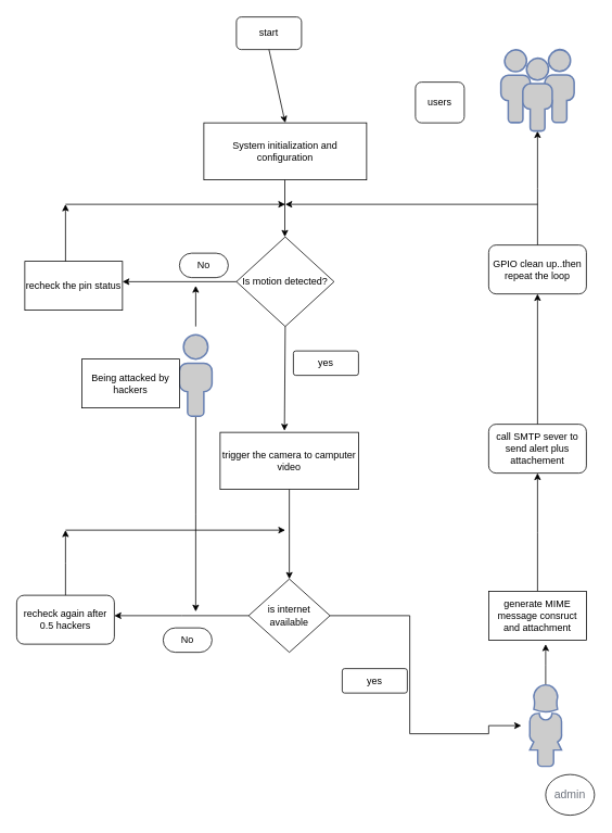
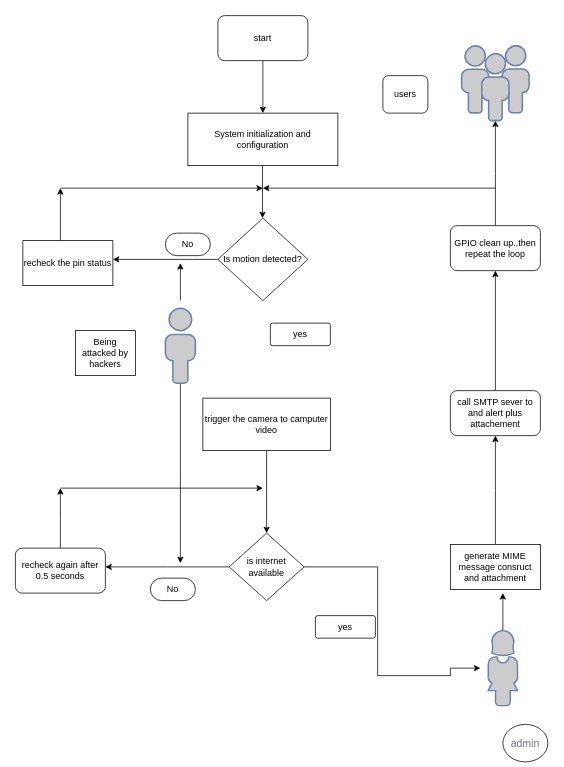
  <mxCell id="0" />
  <mxCell id="1" parent="0" />
- <mxCell id="2" value="start" style="rounded=1;whiteSpace=wrap;html=1;" parent="1" vertex="1"><mxGeometry x="290" y="20" width="80" height="40" as="geometry" /></mxCell>
+ <mxCell id="2" value="start" style="rounded=1;whiteSpace=wrap;html=1;" parent="1" vertex="1"><mxGeometry x="290" y="20" width="120" height="60" as="geometry" /></mxCell>
  <mxCell id="3" value="" style="endArrow=classic;html=1;exitX=0.5;exitY=1;exitDx=0;exitDy=0;" parent="1" source="2" edge="1"><mxGeometry width="50" height="50" relative="1" as="geometry"><mxPoint x="330" y="120" as="sourcePoint" /><mxPoint x="350" y="150" as="targetPoint" /></mxGeometry></mxCell>
  <mxCell id="4" value="System initialization and configuration" style="rounded=0;whiteSpace=wrap;html=1;" parent="1" vertex="1"><mxGeometry x="250" y="150" width="200" height="70" as="geometry" /></mxCell>
  <mxCell id="5" value="" style="endArrow=classic;html=1;exitX=0.5;exitY=1;exitDx=0;exitDy=0;" parent="1" edge="1"><mxGeometry width="50" height="50" relative="1" as="geometry"><mxPoint x="349.5" y="220" as="sourcePoint" /><mxPoint x="349.5" y="290" as="targetPoint" /></mxGeometry></mxCell>
  <mxCell id="6" value="Is motion detected?" style="rhombus;whiteSpace=wrap;html=1;" parent="1" vertex="1"><mxGeometry x="290" y="290" width="120" height="110" as="geometry" /></mxCell>
  <mxCell id="7" value="" style="endArrow=classic;html=1;exitX=0;exitY=0.5;exitDx=0;exitDy=0;" parent="1" source="6" edge="1"><mxGeometry width="50" height="50" relative="1" as="geometry"><mxPoint x="370" y="100" as="sourcePoint" /><mxPoint x="150" y="345" as="targetPoint" /></mxGeometry></mxCell>
  <mxCell id="8" value="No" style="rounded=1;whiteSpace=wrap;html=1;arcSize=50;" parent="1" vertex="1"><mxGeometry x="220" y="310" width="60" height="30" as="geometry" /></mxCell>
  <mxCell id="9" value="" style="endArrow=classic;html=1;" parent="1" edge="1"><mxGeometry width="50" height="50" relative="1" as="geometry"><mxPoint x="240" y="400" as="sourcePoint" /><mxPoint x="240" y="350" as="targetPoint" /></mxGeometry></mxCell>
  <mxCell id="10" style="edgeStyle=orthogonalEdgeStyle;rounded=0;orthogonalLoop=1;jettySize=auto;html=1;" parent="1" source="11" edge="1"><mxGeometry relative="1" as="geometry"><mxPoint x="240" y="750" as="targetPoint" /></mxGeometry></mxCell>
  <mxCell id="11" value="" style="fontColor=#0066CC;verticalAlign=top;verticalLabelPosition=bottom;labelPosition=center;align=center;html=1;outlineConnect=0;fillColor=#CCCCCC;strokeColor=#6881B3;gradientColor=none;gradientDirection=north;strokeWidth=2;shape=mxgraph.networks.user_male;" parent="1" vertex="1"><mxGeometry x="220" y="410" width="40" height="100" as="geometry" /></mxCell>
- <mxCell id="12" value="Being attacked by hackers" style="rounded=0;whiteSpace=wrap;html=1;" parent="1" vertex="1"><mxGeometry x="100" y="440" width="120" height="60" as="geometry" /></mxCell>
+ <mxCell id="12" value="Being attacked by hackers" style="rounded=0;whiteSpace=wrap;html=1;" parent="1" vertex="1"><mxGeometry x="100" y="440" width="80" height="60" as="geometry" /></mxCell>
  <mxCell id="13" value="recheck the pin status" style="rounded=0;whiteSpace=wrap;html=1;" parent="1" vertex="1"><mxGeometry x="30" y="320" width="120" height="60" as="geometry" /></mxCell>
  <mxCell id="14" value="" style="endArrow=classic;html=1;exitX=0.417;exitY=0;exitDx=0;exitDy=0;exitPerimeter=0;" parent="1" source="13" edge="1"><mxGeometry width="50" height="50" relative="1" as="geometry"><mxPoint x="80" y="310" as="sourcePoint" /><mxPoint x="80" y="250" as="targetPoint" /></mxGeometry></mxCell>
  <mxCell id="15" value="" style="endArrow=classic;html=1;" parent="1" edge="1"><mxGeometry width="50" height="50" relative="1" as="geometry"><mxPoint x="80" y="250" as="sourcePoint" /><mxPoint x="350" y="250" as="targetPoint" /></mxGeometry></mxCell>
- <mxCell id="16" value="" style="endArrow=classic;html=1;exitX=0.5;exitY=1;exitDx=0;exitDy=0;entryX=0.465;entryY=-0.029;entryDx=0;entryDy=0;entryPerimeter=0;" parent="1" source="6" target="20" edge="1"><mxGeometry width="50" height="50" relative="1" as="geometry"><mxPoint x="270" y="430" as="sourcePoint" /><mxPoint x="350" y="470" as="targetPoint" /></mxGeometry></mxCell>
  <mxCell id="17" value="yes" style="rounded=1;whiteSpace=wrap;html=1;arcSize=10;" parent="1" vertex="1"><mxGeometry x="360" y="430" width="80" height="30" as="geometry" /></mxCell>
  <mxCell id="18" style="edgeStyle=orthogonalEdgeStyle;rounded=0;orthogonalLoop=1;jettySize=auto;html=1;exitX=0.5;exitY=1;exitDx=0;exitDy=0;" parent="1" source="20" edge="1"><mxGeometry relative="1" as="geometry"><mxPoint x="355" y="600" as="targetPoint" /></mxGeometry></mxCell>
  <mxCell id="19" style="edgeStyle=orthogonalEdgeStyle;rounded=0;orthogonalLoop=1;jettySize=auto;html=1;" parent="1" source="20" edge="1"><mxGeometry relative="1" as="geometry"><mxPoint x="355" y="710" as="targetPoint" /></mxGeometry></mxCell>
  <mxCell id="20" value="trigger the camera to camputer video" style="rounded=0;whiteSpace=wrap;html=1;" parent="1" vertex="1"><mxGeometry x="270" y="530" width="170" height="70" as="geometry" /></mxCell>
  <mxCell id="21" style="edgeStyle=orthogonalEdgeStyle;rounded=0;orthogonalLoop=1;jettySize=auto;html=1;" parent="1" source="23" edge="1"><mxGeometry relative="1" as="geometry"><mxPoint x="140" y="755" as="targetPoint" /></mxGeometry></mxCell>
  <mxCell id="22" style="edgeStyle=orthogonalEdgeStyle;rounded=0;orthogonalLoop=1;jettySize=auto;html=1;exitX=1;exitY=0.5;exitDx=0;exitDy=0;" parent="1" source="23" edge="1"><mxGeometry relative="1" as="geometry"><mxPoint x="640" y="890" as="targetPoint" /><Array as="points"><mxPoint x="503" y="755" /><mxPoint x="503" y="900" /><mxPoint x="600" y="900" /></Array></mxGeometry></mxCell>
  <mxCell id="23" value="is internet available" style="rhombus;whiteSpace=wrap;html=1;" parent="1" vertex="1"><mxGeometry x="305" y="710" width="100" height="90" as="geometry" /></mxCell>
  <mxCell id="24" value="No" style="rounded=1;whiteSpace=wrap;html=1;arcSize=50;" parent="1" vertex="1"><mxGeometry x="200" y="770" width="60" height="30" as="geometry" /></mxCell>
  <mxCell id="25" style="edgeStyle=orthogonalEdgeStyle;rounded=0;orthogonalLoop=1;jettySize=auto;html=1;" parent="1" source="26" edge="1"><mxGeometry relative="1" as="geometry"><mxPoint x="80" y="650" as="targetPoint" /></mxGeometry></mxCell>
- <mxCell id="26" value="recheck again after 0.5 hackers" style="rounded=1;whiteSpace=wrap;html=1;" parent="1" vertex="1"><mxGeometry x="20" y="730" width="120" height="60" as="geometry" /></mxCell>
+ <mxCell id="26" value="recheck again after 0.5 seconds" style="rounded=1;whiteSpace=wrap;html=1;" parent="1" vertex="1"><mxGeometry x="20" y="730" width="120" height="60" as="geometry" /></mxCell>
  <mxCell id="27" value="" style="endArrow=classic;html=1;" parent="1" edge="1"><mxGeometry width="50" height="50" relative="1" as="geometry"><mxPoint x="80" y="650" as="sourcePoint" /><mxPoint x="350" y="650" as="targetPoint" /></mxGeometry></mxCell>
  <mxCell id="28" value="yes" style="rounded=1;whiteSpace=wrap;html=1;arcSize=10;" parent="1" vertex="1"><mxGeometry x="420" y="820" width="80" height="30" as="geometry" /></mxCell>
  <mxCell id="29" style="edgeStyle=orthogonalEdgeStyle;rounded=0;orthogonalLoop=1;jettySize=auto;html=1;exitX=0.5;exitY=0;exitDx=0;exitDy=0;" parent="1" source="30" edge="1"><mxGeometry relative="1" as="geometry"><mxPoint x="660" y="580" as="targetPoint" /></mxGeometry></mxCell>
  <mxCell id="30" value="generate MIME message consruct and attachment" style="rounded=0;whiteSpace=wrap;html=1;" parent="1" vertex="1"><mxGeometry x="600" y="725" width="120" height="60" as="geometry" /></mxCell>
  <mxCell id="31" style="edgeStyle=orthogonalEdgeStyle;rounded=0;orthogonalLoop=1;jettySize=auto;html=1;" parent="1" source="32" edge="1"><mxGeometry relative="1" as="geometry"><mxPoint x="660" y="360" as="targetPoint" /></mxGeometry></mxCell>
- <mxCell id="32" value="call SMTP sever to send alert plus attachement" style="rounded=1;whiteSpace=wrap;html=1;" parent="1" vertex="1"><mxGeometry x="600" y="520" width="120" height="60" as="geometry" /></mxCell>
+ <mxCell id="32" value="call SMTP sever to and alert plus attachement" style="rounded=1;whiteSpace=wrap;html=1;" parent="1" vertex="1"><mxGeometry x="600" y="520" width="120" height="60" as="geometry" /></mxCell>
  <mxCell id="33" style="edgeStyle=orthogonalEdgeStyle;rounded=0;orthogonalLoop=1;jettySize=auto;html=1;" parent="1" source="34" edge="1"><mxGeometry relative="1" as="geometry"><mxPoint x="660" y="160" as="targetPoint" /></mxGeometry></mxCell>
  <mxCell id="34" value="GPIO clean up..then repeat the loop" style="rounded=1;whiteSpace=wrap;html=1;" parent="1" vertex="1"><mxGeometry x="600" y="300" width="120" height="60" as="geometry" /></mxCell>
  <mxCell id="35" style="edgeStyle=orthogonalEdgeStyle;rounded=0;orthogonalLoop=1;jettySize=auto;html=1;" parent="1" source="36" edge="1"><mxGeometry relative="1" as="geometry"><mxPoint x="670" y="790" as="targetPoint" /></mxGeometry></mxCell>
  <mxCell id="36" value="" style="fontColor=#0066CC;verticalAlign=top;verticalLabelPosition=bottom;labelPosition=center;align=center;html=1;outlineConnect=0;fillColor=#CCCCCC;strokeColor=#6881B3;gradientColor=none;gradientDirection=north;strokeWidth=2;shape=mxgraph.networks.user_female;" parent="1" vertex="1"><mxGeometry x="650" y="840" width="40" height="100" as="geometry" /></mxCell>
- <mxCell id="37" value="&lt;span style=&quot;color: rgb(109 , 114 , 124) ; font-family: &amp;#34;roboto&amp;#34; , , &amp;#34;blinkmacsystemfont&amp;#34; , &amp;#34;segoe ui&amp;#34; , &amp;#34;helvetica neue&amp;#34; , &amp;#34;arial&amp;#34; , sans-serif , &amp;#34;apple color emoji&amp;#34; , &amp;#34;segoe ui emoji&amp;#34; , &amp;#34;segoe ui symbol&amp;#34; ; font-size: 14px ; text-align: left ; background-color: rgb(255 , 255 , 255)&quot;&gt;admin&lt;/span&gt;" style="ellipse;whiteSpace=wrap;html=1;" parent="1" vertex="1"><mxGeometry x="670" y="950" width="60" height="50" as="geometry" /></mxCell>
+ <mxCell id="37" value="&lt;span style=&quot;color: rgb(109 , 114 , 124) ; font-family: &amp;#34;roboto&amp;#34; , , &amp;#34;blinkmacsystemfont&amp;#34; , &amp;#34;segoe ui&amp;#34; , &amp;#34;helvetica neue&amp;#34; , &amp;#34;arial&amp;#34; , sans-serif , &amp;#34;apple color emoji&amp;#34; , &amp;#34;segoe ui emoji&amp;#34; , &amp;#34;segoe ui symbol&amp;#34; ; font-size: 14px ; text-align: left ; background-color: rgb(255 , 255 , 255)&quot;&gt;admin&lt;/span&gt;" style="ellipse;whiteSpace=wrap;html=1;" parent="1" vertex="1"><mxGeometry x="670" y="965" width="60" height="50" as="geometry" /></mxCell>
  <mxCell id="38" value="" style="endArrow=classic;html=1;" parent="1" edge="1"><mxGeometry width="50" height="50" relative="1" as="geometry"><mxPoint x="660" y="250" as="sourcePoint" /><mxPoint x="350" y="250" as="targetPoint" /></mxGeometry></mxCell>
  <mxCell id="39" value="" style="fontColor=#0066CC;verticalAlign=top;verticalLabelPosition=bottom;labelPosition=center;align=center;html=1;outlineConnect=0;fillColor=#CCCCCC;strokeColor=#6881B3;gradientColor=none;gradientDirection=north;strokeWidth=2;shape=mxgraph.networks.users;" parent="1" vertex="1"><mxGeometry x="615" y="60" width="90" height="100" as="geometry" /></mxCell>
  <mxCell id="40" value="users" style="rounded=1;whiteSpace=wrap;html=1;" parent="1" vertex="1"><mxGeometry x="510" y="100" width="60" height="50" as="geometry" /></mxCell>
